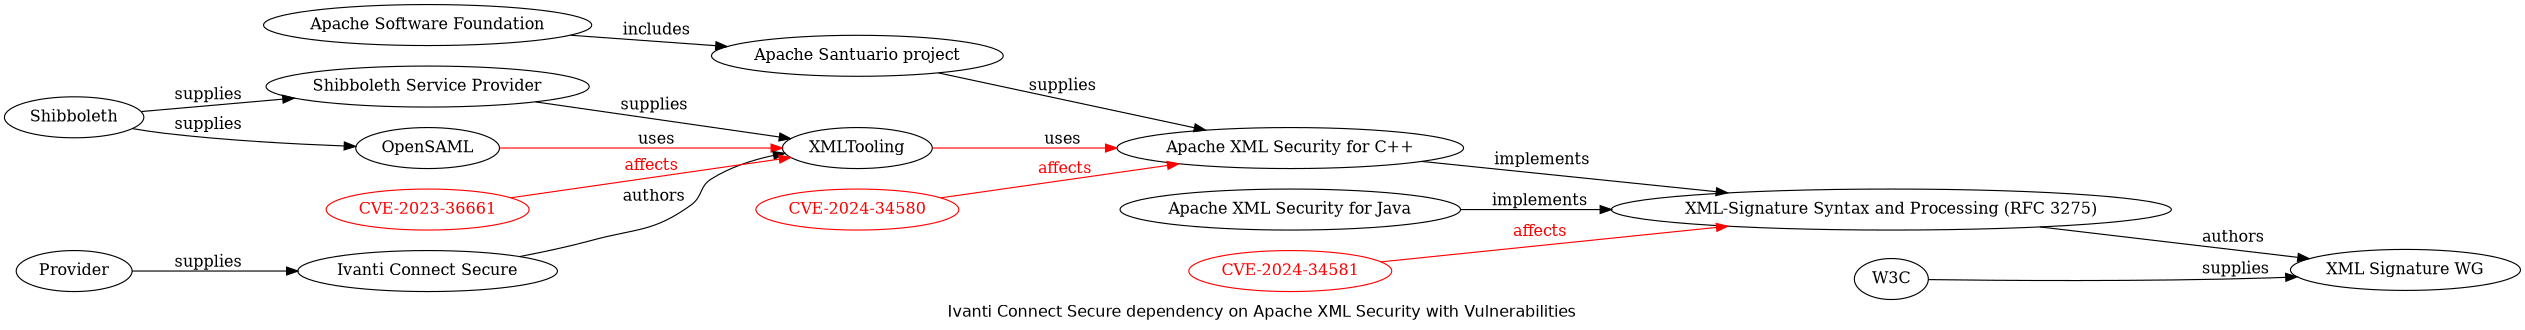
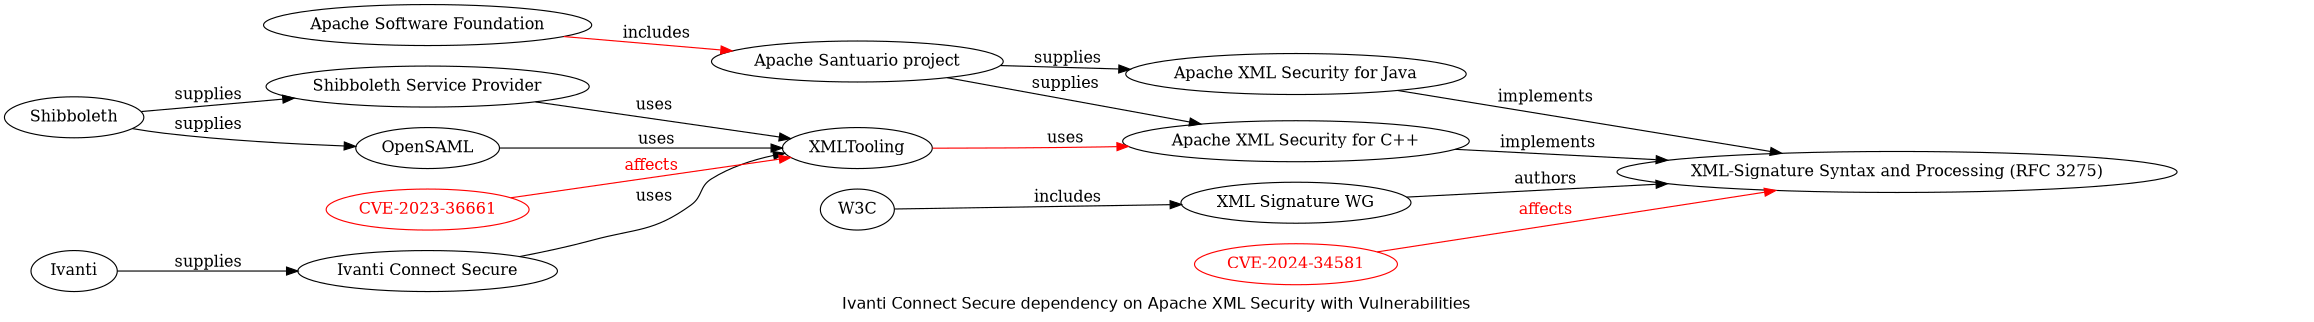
  digraph {
    fontname=helvetica
    label="Ivanti Connect Secure dependency on Apache XML Security with Vulnerabilities"
    rankdir=LR
    n1 [label=Shibboleth]
    n2 [label=OpenSAML]
    n3 [label="Shibboleth Service Provider"]
    n4 [label=XMLTooling]
    n5 [label="Apache XML Security for C++"]
    n6 [label="XML-Signature Syntax and Processing (RFC 3275)"]
    n7 [label=W3C]
    n8 [label="XML Signature WG"]
    blank [height=0 style=invis]
    n10 [label="Apache XML Security for Java"]
    n11 [label="Apache Santuario project"]
    n12 [label="Apache Software Foundation"]
    n13 [label="Ivanti Connect Secure"]
-   n14 [label=Provider]
+   n14 [label=Ivanti]
    n15 [color=red fontcolor=red label="CVE-2023-36661"]
    n16 [color=red fontcolor=red label="CVE-2024-34581"]
-   n17 [color=red fontcolor=red label="CVE-2024-34580"]
    n1 -> n2 [label="  supplies"]
    n1 -> n3 [label="  supplies"]
-   n2 -> n4 [label="  uses" color=red]
-   n3 -> n4 [label=" supplies"]
+   n2 -> n4 [label="  uses"]
+   n3 -> n4 [label=" uses"]
    n4 -> n5 [color=red label=" uses"]
    n5 -> n6 [label="  implements"]
    n6 -> blank [style=invis]
-   n7 -> n8 [label="  supplies"]
-   n6 -> n8 [label=" authors"]
+   n7 -> n8 [label="  includes"]
+   n8 -> n6 [label=" authors"]
    n10 -> n6 [label=" implements"]
    n11 -> n5 [label=" supplies"]
-   n12 -> n11 [label="  includes"]
-   n13 -> n4 [label=" authors"]
+   n11 -> n10 [label="  supplies"]
+   n12 -> n11 [label="  includes" color=red]
+   n13 -> n4 [label=" uses"]
    n14 -> n13 [label="  supplies"]
    n15 -> n4 [color=red fontcolor=red label=affects]
    n16 -> n6 [color=red fontcolor=red label=" affects"]
-   n17 -> n5 [color=red fontcolor=red label="  affects"]
  }
